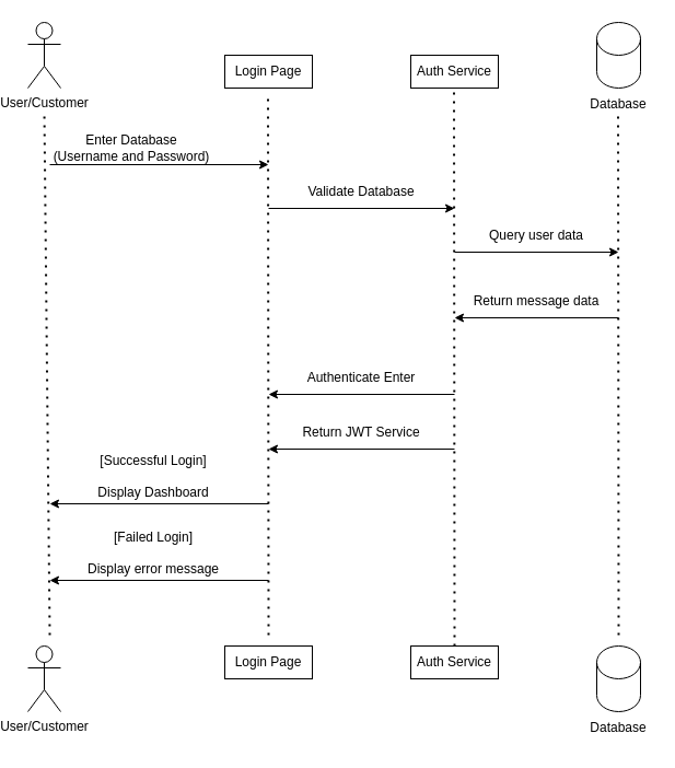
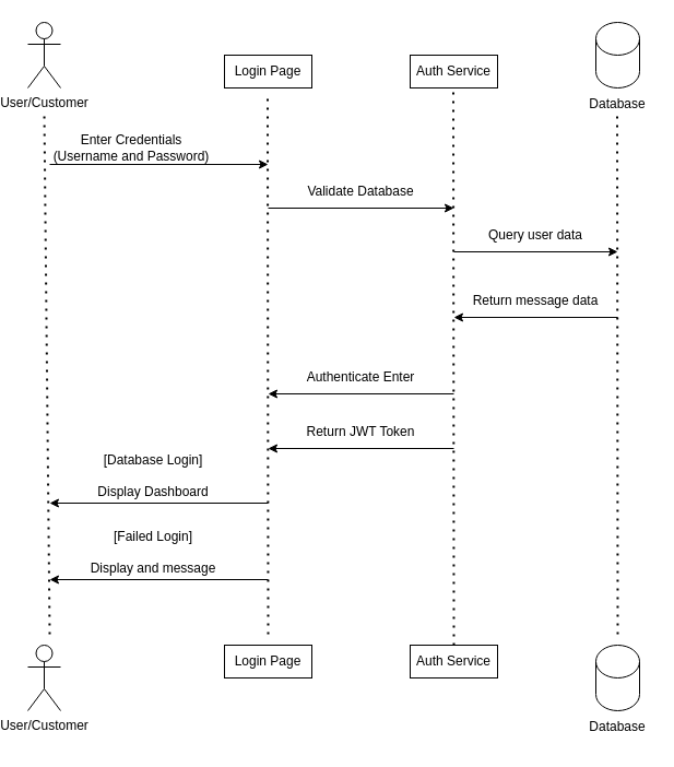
  <mxCell id="0" />
  <mxCell id="1" parent="0" />
  <mxCell id="2" value="User/Customer" style="shape=umlActor;verticalLabelPosition=bottom;verticalAlign=top;html=1;outlineConnect=0;" vertex="1" parent="1"><mxGeometry x="20" y="20" width="30" height="60" as="geometry" /></mxCell>
  <mxCell id="3" value="" style="endArrow=none;dashed=1;html=1;dashPattern=1 3;strokeWidth=2;rounded=0;" edge="1" parent="1"><mxGeometry width="50" height="50" relative="1" as="geometry"><mxPoint x="40" y="580" as="sourcePoint" /><mxPoint x="35" y="100" as="targetPoint" /></mxGeometry></mxCell>
  <mxCell id="4" value="Login Page" style="rounded=0;whiteSpace=wrap;html=1;" vertex="1" parent="1"><mxGeometry x="200" y="50" width="80" height="30" as="geometry" /></mxCell>
  <mxCell id="5" value="Auth Service" style="rounded=0;whiteSpace=wrap;html=1;" vertex="1" parent="1"><mxGeometry x="370" y="590" width="80" height="30" as="geometry" /></mxCell>
  <mxCell id="6" value="" style="shape=cylinder3;whiteSpace=wrap;html=1;boundedLbl=1;backgroundOutline=1;size=15;" vertex="1" parent="1"><mxGeometry x="540" y="20" width="40" height="60" as="geometry" /></mxCell>
  <mxCell id="7" value="Database" style="text;html=1;align=center;verticalAlign=middle;whiteSpace=wrap;rounded=0;" vertex="1" parent="1"><mxGeometry x="530" y="80" width="60" height="30" as="geometry" /></mxCell>
  <mxCell id="8" value="" style="endArrow=none;dashed=1;html=1;dashPattern=1 3;strokeWidth=2;rounded=0;" edge="1" parent="1"><mxGeometry width="50" height="50" relative="1" as="geometry"><mxPoint x="240" y="580" as="sourcePoint" /><mxPoint x="239.5" y="90" as="targetPoint" /></mxGeometry></mxCell>
  <mxCell id="9" value="" style="endArrow=none;dashed=1;html=1;dashPattern=1 3;strokeWidth=2;rounded=0;exitX=0.5;exitY=0;exitDx=0;exitDy=0;" edge="1" parent="1" source="5"><mxGeometry width="50" height="50" relative="1" as="geometry"><mxPoint x="410" y="570" as="sourcePoint" /><mxPoint x="409.5" y="80" as="targetPoint" /></mxGeometry></mxCell>
  <mxCell id="10" value="" style="endArrow=none;dashed=1;html=1;dashPattern=1 3;strokeWidth=2;rounded=0;" edge="1" parent="1"><mxGeometry width="50" height="50" relative="1" as="geometry"><mxPoint x="560" y="580" as="sourcePoint" /><mxPoint x="559.5" y="100" as="targetPoint" /></mxGeometry></mxCell>
  <mxCell id="11" value="" style="endArrow=classic;html=1;rounded=0;" edge="1" parent="1"><mxGeometry width="50" height="50" relative="1" as="geometry"><mxPoint x="40" y="150" as="sourcePoint" /><mxPoint x="240" y="150" as="targetPoint" /></mxGeometry></mxCell>
- <mxCell id="12" value="Enter Database&lt;div&gt;(Username and Password)&lt;/div&gt;" style="text;html=1;align=center;verticalAlign=middle;whiteSpace=wrap;rounded=0;" vertex="1" parent="1"><mxGeometry x="30" y="120" width="170" height="30" as="geometry" /></mxCell>
+ <mxCell id="12" value="Enter Credentials&lt;div&gt;(Username and Password)&lt;/div&gt;" style="text;html=1;align=center;verticalAlign=middle;whiteSpace=wrap;rounded=0;" vertex="1" parent="1"><mxGeometry x="30" y="120" width="170" height="30" as="geometry" /></mxCell>
  <mxCell id="13" value="" style="endArrow=classic;html=1;rounded=0;" edge="1" parent="1"><mxGeometry width="50" height="50" relative="1" as="geometry"><mxPoint x="240" y="190" as="sourcePoint" /><mxPoint x="410" y="190" as="targetPoint" /></mxGeometry></mxCell>
  <mxCell id="14" value="Validate Database" style="text;html=1;align=center;verticalAlign=middle;whiteSpace=wrap;rounded=0;" vertex="1" parent="1"><mxGeometry x="240" y="160" width="170" height="30" as="geometry" /></mxCell>
  <mxCell id="15" value="" style="endArrow=classic;html=1;rounded=0;" edge="1" parent="1"><mxGeometry width="50" height="50" relative="1" as="geometry"><mxPoint x="410" y="230" as="sourcePoint" /><mxPoint x="560" y="230" as="targetPoint" /></mxGeometry></mxCell>
  <mxCell id="16" value="Query user data" style="text;html=1;align=center;verticalAlign=middle;whiteSpace=wrap;rounded=0;" vertex="1" parent="1"><mxGeometry x="400" y="200" width="170" height="30" as="geometry" /></mxCell>
  <mxCell id="17" value="" style="endArrow=classic;html=1;rounded=0;" edge="1" parent="1"><mxGeometry width="50" height="50" relative="1" as="geometry"><mxPoint x="560" y="290" as="sourcePoint" /><mxPoint x="410" y="290" as="targetPoint" /></mxGeometry></mxCell>
  <mxCell id="18" value="Return message data" style="text;html=1;align=center;verticalAlign=middle;whiteSpace=wrap;rounded=0;" vertex="1" parent="1"><mxGeometry x="400" y="260" width="170" height="30" as="geometry" /></mxCell>
  <mxCell id="19" value="" style="endArrow=classic;html=1;rounded=0;" edge="1" parent="1"><mxGeometry width="50" height="50" relative="1" as="geometry"><mxPoint x="410" y="410" as="sourcePoint" /><mxPoint x="240" y="410" as="targetPoint" /></mxGeometry></mxCell>
- <mxCell id="20" value="Return JWT Service" style="text;html=1;align=center;verticalAlign=middle;whiteSpace=wrap;rounded=0;" vertex="1" parent="1"><mxGeometry x="240" y="380" width="170" height="30" as="geometry" /></mxCell>
+ <mxCell id="20" value="Return JWT Token" style="text;html=1;align=center;verticalAlign=middle;whiteSpace=wrap;rounded=0;" vertex="1" parent="1"><mxGeometry x="240" y="380" width="170" height="30" as="geometry" /></mxCell>
  <mxCell id="21" value="" style="endArrow=classic;html=1;rounded=0;" edge="1" parent="1"><mxGeometry width="50" height="50" relative="1" as="geometry"><mxPoint x="240" y="460" as="sourcePoint" /><mxPoint x="40" y="460" as="targetPoint" /></mxGeometry></mxCell>
- <mxCell id="22" value="&lt;div&gt;[Successful Login]&lt;/div&gt;&lt;div&gt;&lt;br&gt;&lt;/div&gt;Display Dashboard" style="text;html=1;align=center;verticalAlign=middle;whiteSpace=wrap;rounded=0;" vertex="1" parent="1"><mxGeometry x="50" y="420" width="170" height="30" as="geometry" /></mxCell>
+ <mxCell id="22" value="&lt;div&gt;[Database Login]&lt;/div&gt;&lt;div&gt;&lt;br&gt;&lt;/div&gt;Display Dashboard" style="text;html=1;align=center;verticalAlign=middle;whiteSpace=wrap;rounded=0;" vertex="1" parent="1"><mxGeometry x="50" y="420" width="170" height="30" as="geometry" /></mxCell>
  <mxCell id="23" value="" style="endArrow=classic;html=1;rounded=0;" edge="1" parent="1"><mxGeometry width="50" height="50" relative="1" as="geometry"><mxPoint x="240" y="530" as="sourcePoint" /><mxPoint x="40" y="530" as="targetPoint" /></mxGeometry></mxCell>
- <mxCell id="24" value="[Failed Login]&lt;div&gt;&lt;br&gt;&lt;/div&gt;&lt;div&gt;Display error message&lt;/div&gt;" style="text;html=1;align=center;verticalAlign=middle;whiteSpace=wrap;rounded=0;" vertex="1" parent="1"><mxGeometry x="50" y="490" width="170" height="30" as="geometry" /></mxCell>
+ <mxCell id="24" value="[Failed Login]&lt;div&gt;&lt;br&gt;&lt;/div&gt;&lt;div&gt;Display and message&lt;/div&gt;" style="text;html=1;align=center;verticalAlign=middle;whiteSpace=wrap;rounded=0;" vertex="1" parent="1"><mxGeometry x="50" y="490" width="170" height="30" as="geometry" /></mxCell>
  <mxCell id="25" value="User/Customer" style="shape=umlActor;verticalLabelPosition=bottom;verticalAlign=top;html=1;outlineConnect=0;" vertex="1" parent="1"><mxGeometry x="20" y="590" width="30" height="60" as="geometry" /></mxCell>
  <mxCell id="26" value="Login Page" style="rounded=0;whiteSpace=wrap;html=1;" vertex="1" parent="1"><mxGeometry x="200" y="590" width="80" height="30" as="geometry" /></mxCell>
  <mxCell id="27" value="" style="shape=cylinder3;whiteSpace=wrap;html=1;boundedLbl=1;backgroundOutline=1;size=15;" vertex="1" parent="1"><mxGeometry x="540" y="590" width="40" height="60" as="geometry" /></mxCell>
  <mxCell id="28" value="Database" style="text;html=1;align=center;verticalAlign=middle;whiteSpace=wrap;rounded=0;" vertex="1" parent="1"><mxGeometry x="530" y="650" width="60" height="30" as="geometry" /></mxCell>
  <mxCell id="29" value="Auth Service" style="rounded=0;whiteSpace=wrap;html=1;" vertex="1" parent="1"><mxGeometry x="370" y="50" width="80" height="30" as="geometry" /></mxCell>
  <mxCell id="30" value="" style="endArrow=classic;html=1;rounded=0;" edge="1" parent="1"><mxGeometry width="50" height="50" relative="1" as="geometry"><mxPoint x="410" y="360" as="sourcePoint" /><mxPoint x="240" y="360" as="targetPoint" /></mxGeometry></mxCell>
  <mxCell id="31" value="Authenticate Enter" style="text;html=1;align=center;verticalAlign=middle;whiteSpace=wrap;rounded=0;" vertex="1" parent="1"><mxGeometry x="240" y="330" width="170" height="30" as="geometry" /></mxCell>
